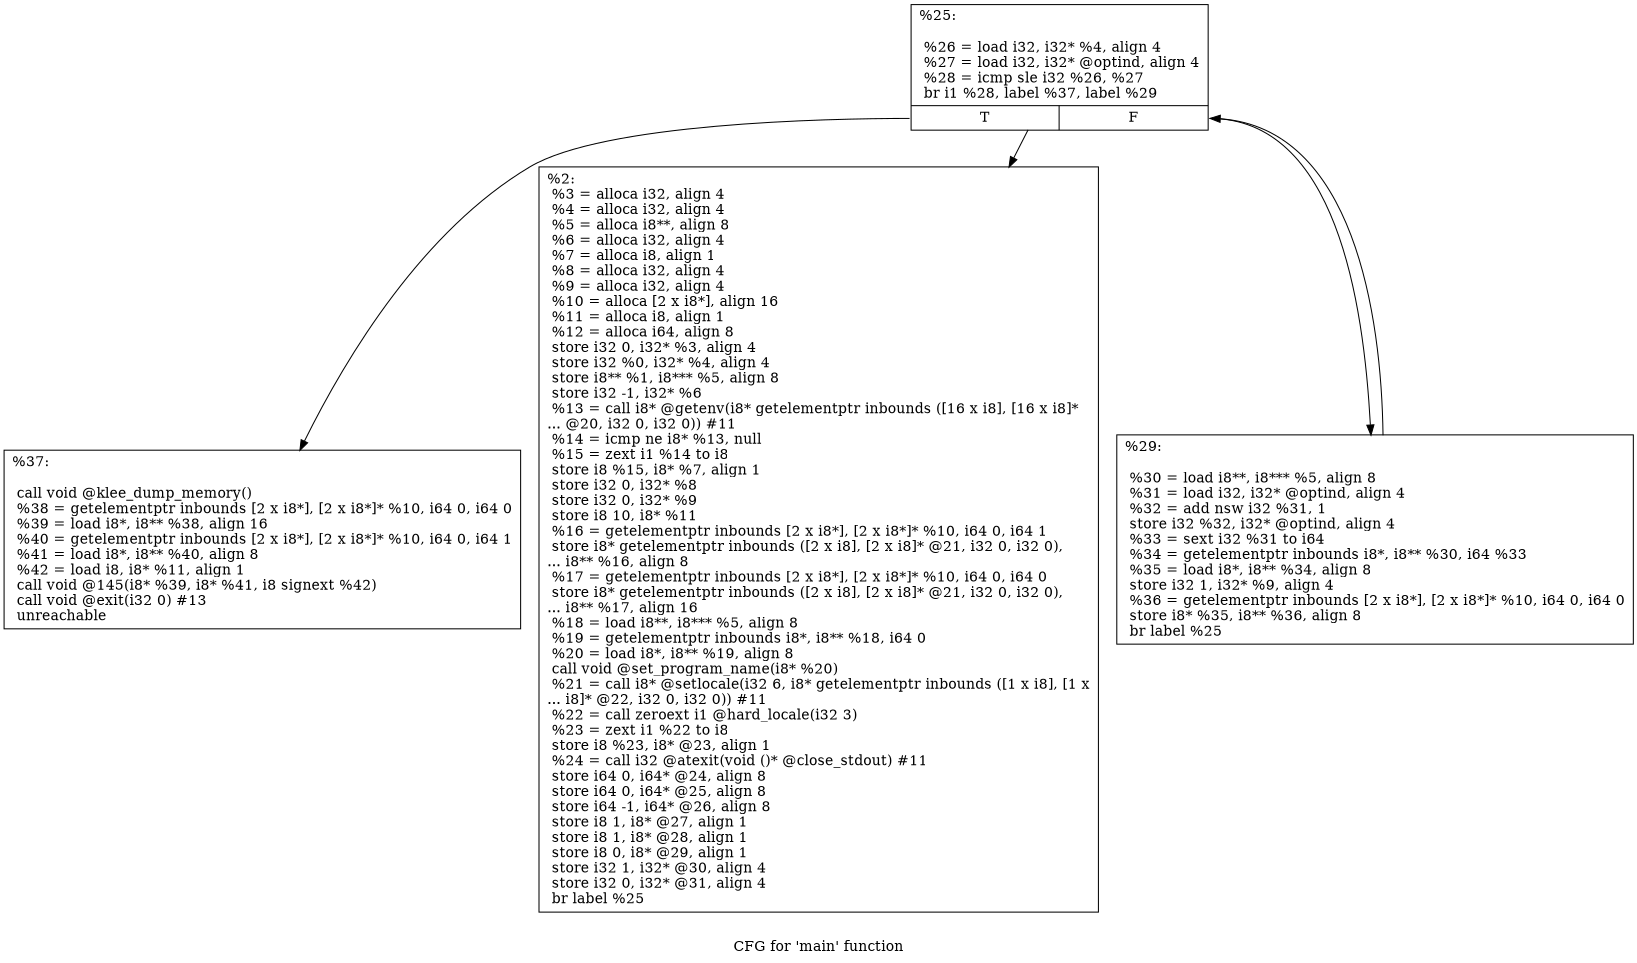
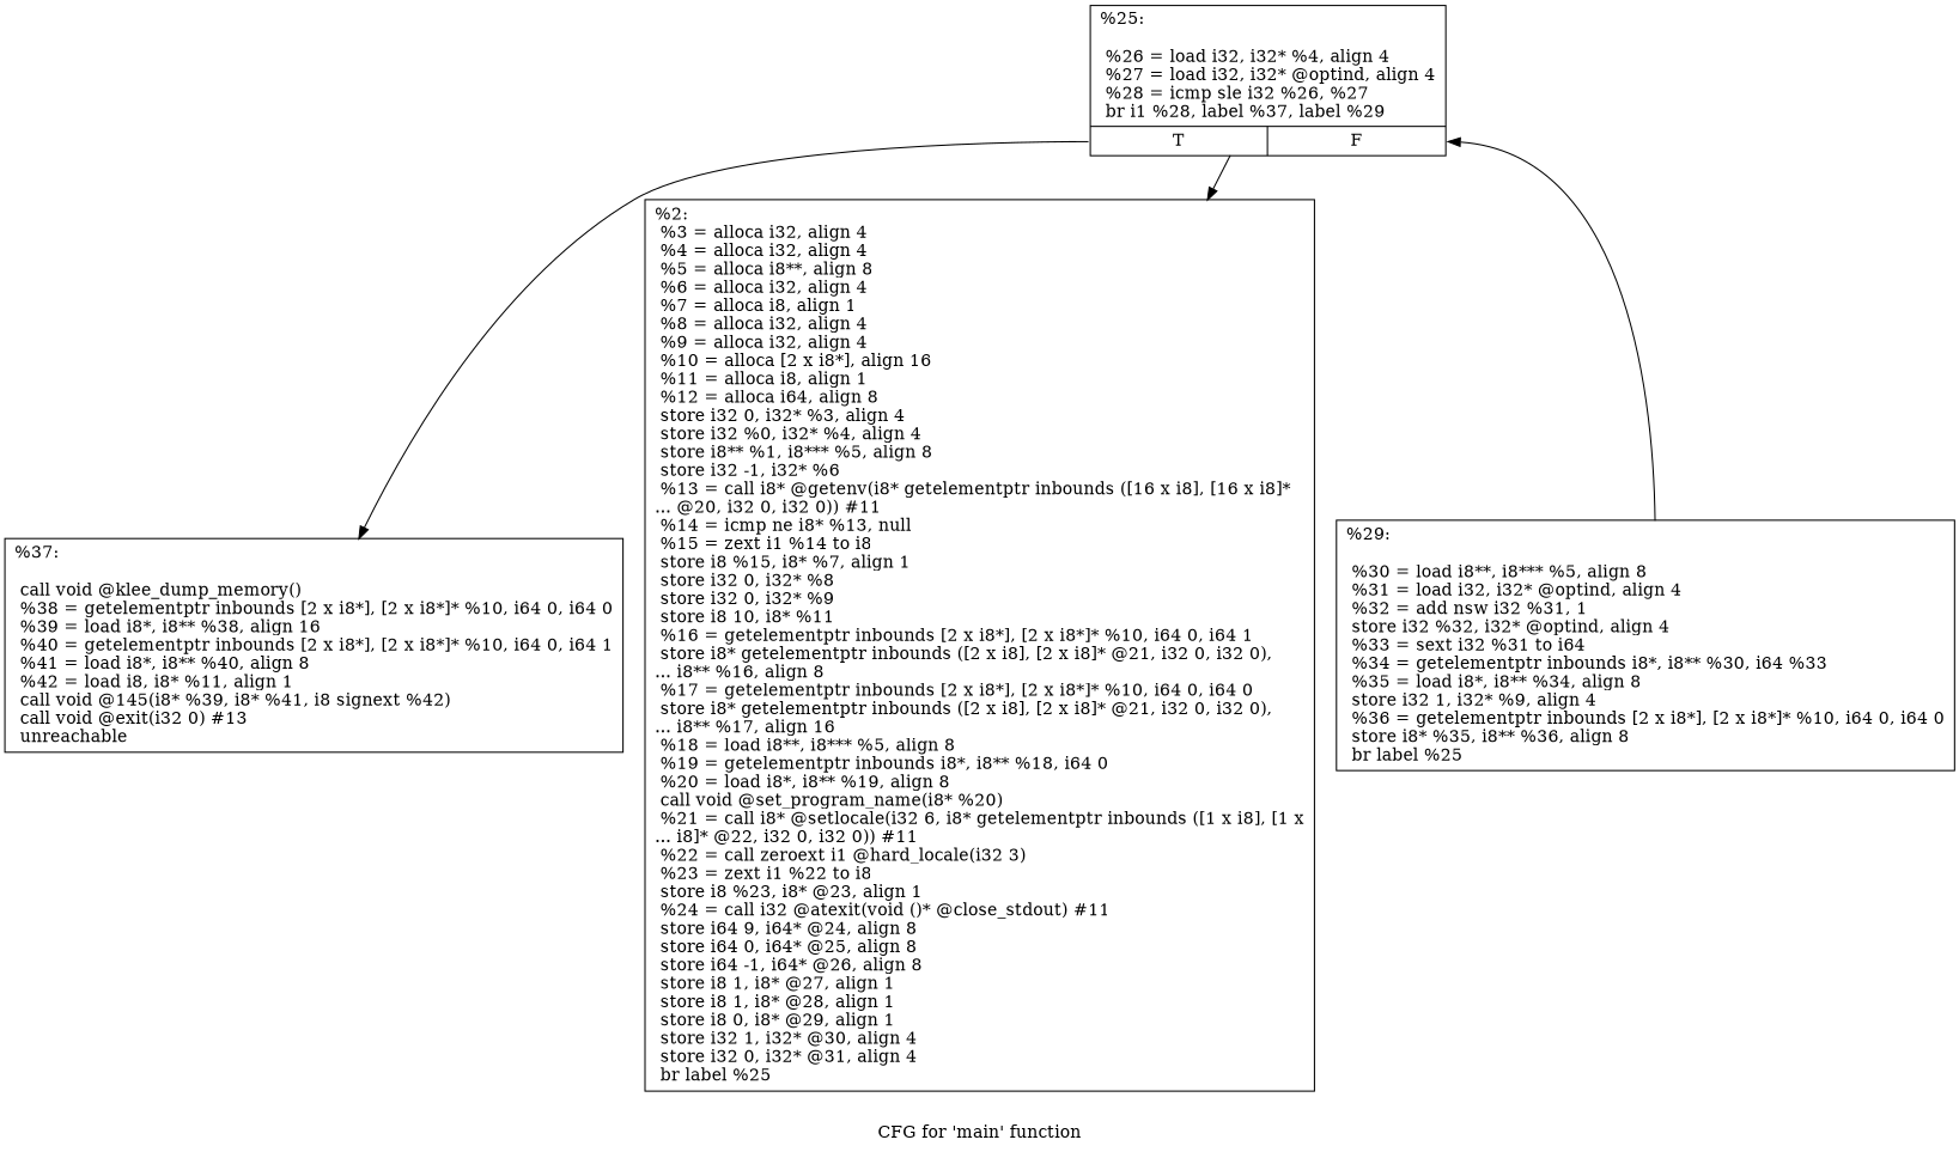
  digraph {
    label="CFG for 'main' function"
    node [shape=record]
-   n1 [label="{%2:\l  %3 = alloca i32, align 4\l  %4 = alloca i32, align 4\l  %5 = alloca i8**, align 8\l  %6 = alloca i32, align 4\l  %7 = alloca i8, align 1\l  %8 = alloca i32, align 4\l  %9 = alloca i32, align 4\l  %10 = alloca [2 x i8*], align 16\l  %11 = alloca i8, align 1\l  %12 = alloca i64, align 8\l  store i32 0, i32* %3, align 4\l  store i32 %0, i32* %4, align 4\l  store i8** %1, i8*** %5, align 8\l  store i32 -1, i32* %6\l  %13 = call i8* @getenv(i8* getelementptr inbounds ([16 x i8], [16 x i8]*\l... @20, i32 0, i32 0)) #11\l  %14 = icmp ne i8* %13, null\l  %15 = zext i1 %14 to i8\l  store i8 %15, i8* %7, align 1\l  store i32 0, i32* %8\l  store i32 0, i32* %9\l  store i8 10, i8* %11\l  %16 = getelementptr inbounds [2 x i8*], [2 x i8*]* %10, i64 0, i64 1\l  store i8* getelementptr inbounds ([2 x i8], [2 x i8]* @21, i32 0, i32 0),\l... i8** %16, align 8\l  %17 = getelementptr inbounds [2 x i8*], [2 x i8*]* %10, i64 0, i64 0\l  store i8* getelementptr inbounds ([2 x i8], [2 x i8]* @21, i32 0, i32 0),\l... i8** %17, align 16\l  %18 = load i8**, i8*** %5, align 8\l  %19 = getelementptr inbounds i8*, i8** %18, i64 0\l  %20 = load i8*, i8** %19, align 8\l  call void @set_program_name(i8* %20)\l  %21 = call i8* @setlocale(i32 6, i8* getelementptr inbounds ([1 x i8], [1 x\l... i8]* @22, i32 0, i32 0)) #11\l  %22 = call zeroext i1 @hard_locale(i32 3)\l  %23 = zext i1 %22 to i8\l  store i8 %23, i8* @23, align 1\l  %24 = call i32 @atexit(void ()* @close_stdout) #11\l  store i64 0, i64* @24, align 8\l  store i64 0, i64* @25, align 8\l  store i64 -1, i64* @26, align 8\l  store i8 1, i8* @27, align 1\l  store i8 1, i8* @28, align 1\l  store i8 0, i8* @29, align 1\l  store i32 1, i32* @30, align 4\l  store i32 0, i32* @31, align 4\l  br label %25\l}"]
+   n1 [label="{%2:\l  %3 = alloca i32, align 4\l  %4 = alloca i32, align 4\l  %5 = alloca i8**, align 8\l  %6 = alloca i32, align 4\l  %7 = alloca i8, align 1\l  %8 = alloca i32, align 4\l  %9 = alloca i32, align 4\l  %10 = alloca [2 x i8*], align 16\l  %11 = alloca i8, align 1\l  %12 = alloca i64, align 8\l  store i32 0, i32* %3, align 4\l  store i32 %0, i32* %4, align 4\l  store i8** %1, i8*** %5, align 8\l  store i32 -1, i32* %6\l  %13 = call i8* @getenv(i8* getelementptr inbounds ([16 x i8], [16 x i8]*\l... @20, i32 0, i32 0)) #11\l  %14 = icmp ne i8* %13, null\l  %15 = zext i1 %14 to i8\l  store i8 %15, i8* %7, align 1\l  store i32 0, i32* %8\l  store i32 0, i32* %9\l  store i8 10, i8* %11\l  %16 = getelementptr inbounds [2 x i8*], [2 x i8*]* %10, i64 0, i64 1\l  store i8* getelementptr inbounds ([2 x i8], [2 x i8]* @21, i32 0, i32 0),\l... i8** %16, align 8\l  %17 = getelementptr inbounds [2 x i8*], [2 x i8*]* %10, i64 0, i64 0\l  store i8* getelementptr inbounds ([2 x i8], [2 x i8]* @21, i32 0, i32 0),\l... i8** %17, align 16\l  %18 = load i8**, i8*** %5, align 8\l  %19 = getelementptr inbounds i8*, i8** %18, i64 0\l  %20 = load i8*, i8** %19, align 8\l  call void @set_program_name(i8* %20)\l  %21 = call i8* @setlocale(i32 6, i8* getelementptr inbounds ([1 x i8], [1 x\l... i8]* @22, i32 0, i32 0)) #11\l  %22 = call zeroext i1 @hard_locale(i32 3)\l  %23 = zext i1 %22 to i8\l  store i8 %23, i8* @23, align 1\l  %24 = call i32 @atexit(void ()* @close_stdout) #11\l  store i64 9, i64* @24, align 8\l  store i64 0, i64* @25, align 8\l  store i64 -1, i64* @26, align 8\l  store i8 1, i8* @27, align 1\l  store i8 1, i8* @28, align 1\l  store i8 0, i8* @29, align 1\l  store i32 1, i32* @30, align 4\l  store i32 0, i32* @31, align 4\l  br label %25\l}"]
    n2 [label="{%25:\l\l  %26 = load i32, i32* %4, align 4\l  %27 = load i32, i32* @optind, align 4\l  %28 = icmp sle i32 %26, %27\l  br i1 %28, label %37, label %29\l|{<s0>T|<s1>F}}"]
    n3 [label="{%37:\l\l  call void @klee_dump_memory()\l  %38 = getelementptr inbounds [2 x i8*], [2 x i8*]* %10, i64 0, i64 0\l  %39 = load i8*, i8** %38, align 16\l  %40 = getelementptr inbounds [2 x i8*], [2 x i8*]* %10, i64 0, i64 1\l  %41 = load i8*, i8** %40, align 8\l  %42 = load i8, i8* %11, align 1\l  call void @145(i8* %39, i8* %41, i8 signext %42)\l  call void @exit(i32 0) #13\l  unreachable\l}"]
    n4 [label="{%29:\l\l  %30 = load i8**, i8*** %5, align 8\l  %31 = load i32, i32* @optind, align 4\l  %32 = add nsw i32 %31, 1\l  store i32 %32, i32* @optind, align 4\l  %33 = sext i32 %31 to i64\l  %34 = getelementptr inbounds i8*, i8** %30, i64 %33\l  %35 = load i8*, i8** %34, align 8\l  store i32 1, i32* %9, align 4\l  %36 = getelementptr inbounds [2 x i8*], [2 x i8*]* %10, i64 0, i64 0\l  store i8* %35, i8** %36, align 8\l  br label %25\l}"]
    n2 -> n1
    n2 -> n3 [tailport=s0]
-   n2 -> n4 [tailport=s1]
    n4 -> n2
  }
